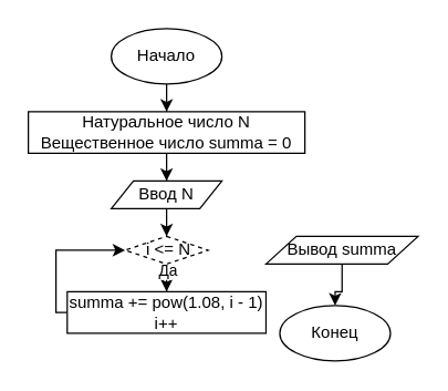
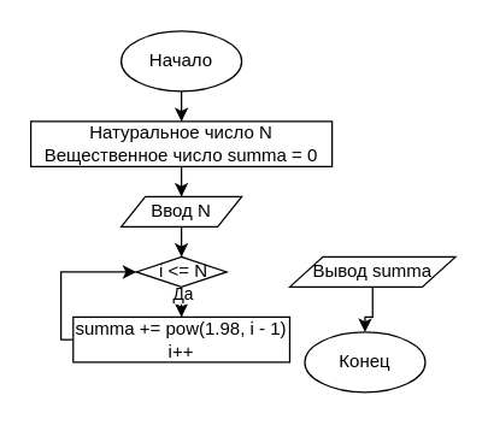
  <mxCell id="0" />
  <mxCell id="1" parent="0" />
  <mxCell id="2" style="edgeStyle=orthogonalEdgeStyle;rounded=0;orthogonalLoop=1;jettySize=auto;html=1;entryX=0.5;entryY=0;entryDx=0;entryDy=0;" edge="1" parent="1" source="3" target="5"><mxGeometry relative="1" as="geometry" /></mxCell>
  <mxCell id="3" value="Начало" style="ellipse;whiteSpace=wrap;html=1;" vertex="1" parent="1"><mxGeometry x="80" y="20" width="80" height="40" as="geometry" /></mxCell>
  <mxCell id="4" style="edgeStyle=orthogonalEdgeStyle;rounded=0;orthogonalLoop=1;jettySize=auto;html=1;" edge="1" parent="1" source="5" target="7"><mxGeometry relative="1" as="geometry" /></mxCell>
  <mxCell id="5" value="Натуральное число N&lt;br&gt;Вещественное число summa = 0" style="rounded=0;whiteSpace=wrap;html=1;" vertex="1" parent="1"><mxGeometry x="20" y="80" width="200" height="30" as="geometry" /></mxCell>
  <mxCell id="6" style="edgeStyle=orthogonalEdgeStyle;rounded=0;orthogonalLoop=1;jettySize=auto;html=1;" edge="1" parent="1" source="7" target="11"><mxGeometry relative="1" as="geometry" /></mxCell>
  <mxCell id="7" value="Ввод N" style="shape=parallelogram;perimeter=parallelogramPerimeter;whiteSpace=wrap;html=1;" vertex="1" parent="1"><mxGeometry x="80" y="130" width="80" height="20" as="geometry" /></mxCell>
  <mxCell id="8" value="Конец" style="ellipse;whiteSpace=wrap;html=1;" vertex="1" parent="1"><mxGeometry x="201.88" y="220" width="80" height="40" as="geometry" /></mxCell>
  <mxCell id="9" style="edgeStyle=orthogonalEdgeStyle;rounded=0;orthogonalLoop=1;jettySize=auto;html=1;entryX=0.5;entryY=0;entryDx=0;entryDy=0;" edge="1" parent="1" source="11" target="15"><mxGeometry relative="1" as="geometry" /></mxCell>
  <mxCell id="10" value="Да" style="edgeLabel;html=1;align=center;verticalAlign=middle;resizable=0;points=[];" vertex="1" connectable="0" parent="9"><mxGeometry x="0.608" relative="1" as="geometry"><mxPoint y="-3.19" as="offset" /></mxGeometry></mxCell>
- <mxCell id="11" value="&amp;nbsp;i &amp;lt;= N" style="rhombus;whiteSpace=wrap;html=1;dashed=1;" vertex="1" parent="1"><mxGeometry x="90" y="170" width="60" height="20" as="geometry" /></mxCell>
+ <mxCell id="11" value="&amp;nbsp;i &amp;lt;= N" style="rhombus;whiteSpace=wrap;html=1;" vertex="1" parent="1"><mxGeometry x="90" y="170" width="60" height="20" as="geometry" /></mxCell>
  <mxCell id="12" style="edgeStyle=orthogonalEdgeStyle;rounded=0;orthogonalLoop=1;jettySize=auto;html=1;" edge="1" parent="1" source="13" target="8"><mxGeometry relative="1" as="geometry" /></mxCell>
  <mxCell id="13" value="Вывод summa" style="shape=parallelogram;perimeter=parallelogramPerimeter;whiteSpace=wrap;html=1;" vertex="1" parent="1"><mxGeometry x="191.88" y="170" width="110" height="20" as="geometry" /></mxCell>
  <mxCell id="14" style="edgeStyle=orthogonalEdgeStyle;rounded=0;orthogonalLoop=1;jettySize=auto;html=1;entryX=0;entryY=0.5;entryDx=0;entryDy=0;" edge="1" parent="1" source="15" target="11"><mxGeometry relative="1" as="geometry"><Array as="points"><mxPoint x="40" y="225" /><mxPoint x="40" y="180" /></Array></mxGeometry></mxCell>
- <mxCell id="15" value="summa += pow(1.08, i - 1)&lt;br&gt;i++" style="rounded=0;whiteSpace=wrap;html=1;" vertex="1" parent="1"><mxGeometry x="48.13" y="210" width="143.75" height="30" as="geometry" /></mxCell>
+ <mxCell id="15" value="summa += pow(1.98, i - 1)&lt;br&gt;i++" style="rounded=0;whiteSpace=wrap;html=1;" vertex="1" parent="1"><mxGeometry x="48.13" y="210" width="143.75" height="30" as="geometry" /></mxCell>
